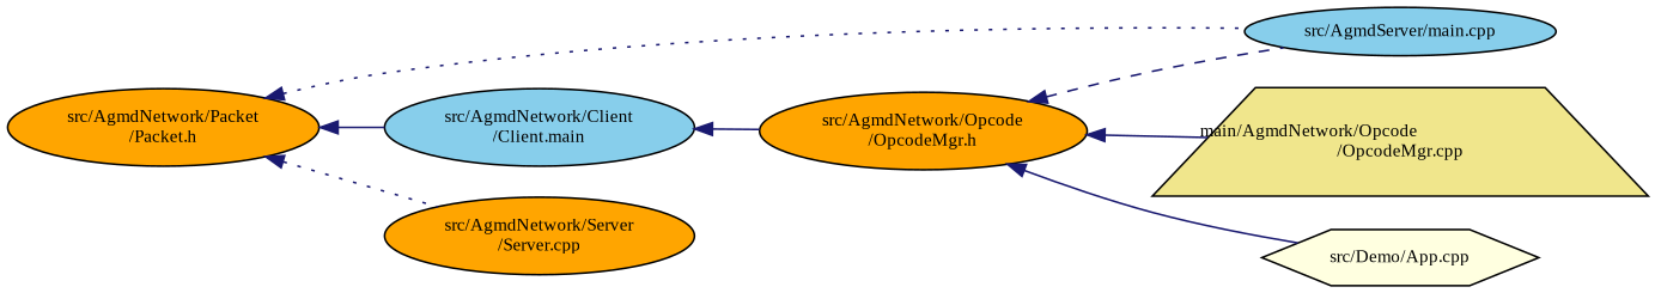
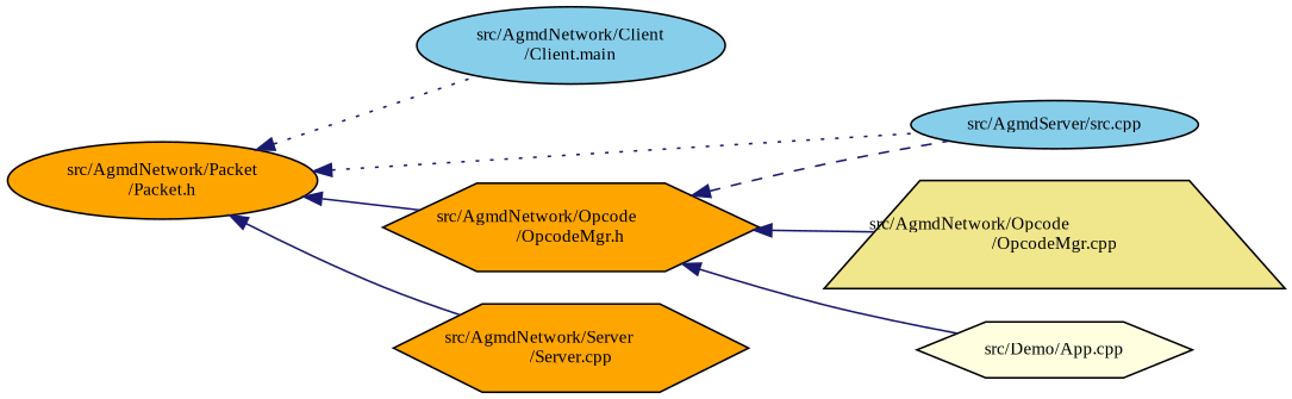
  digraph {
    fontname="Liberation Serif"
    rankdir=LR
    node [color=black fillcolor=orange fontname="Liberation Serif" fontsize=10 shape=ellipse style=filled]
    edge [color=midnightblue dir=back fontname="Liberation Serif" fontsize=10 labelfontname=Helvetica labelfontsize=10 style=solid]
    n1 [fontcolor=black height=0.2 label="src/AgmdNetwork/Packet\l/Packet.h" width=0.4]
    n2 [fillcolor=skyblue height=0.2 label="src/AgmdNetwork/Client\l/Client.main" width=0.4]
-   n3 [height=0.2 label="src/AgmdNetwork/Opcode\l/OpcodeMgr.h" width=0.4]
-   n4 [fillcolor=skyblue height=0.2 label="src/AgmdServer/main.cpp" width=0.4]
-   n5 [height=0.2 label="src/AgmdNetwork/Server\l/Server.cpp" width=0.4]
-   n6 [fillcolor=khaki height=0.2 label="main/AgmdNetwork/Opcode\l/OpcodeMgr.cpp" shape=trapezium width=0.4]
+   n3 [height=0.2 label="src/AgmdNetwork/Opcode\l/OpcodeMgr.h" shape=hexagon width=0.4]
+   n4 [fillcolor=skyblue height=0.2 label="src/AgmdServer/src.cpp" width=0.4]
+   n5 [height=0.2 label="src/AgmdNetwork/Server\l/Server.cpp" shape=hexagon width=0.4]
+   n6 [fillcolor=khaki height=0.2 label="src/AgmdNetwork/Opcode\l/OpcodeMgr.cpp" shape=trapezium width=0.4]
    n7 [fillcolor=lightyellow height=0.2 label="src/Demo/App.cpp" shape=hexagon width=0.4]
-   n1 -> n2
-   n2 -> n3
+   n1 -> n2 [style=dotted]
+   n1 -> n3
    n1 -> n4 [style=dotted]
-   n1 -> n5 [style=dotted]
+   n1 -> n5
    n3 -> n4 [style=dashed]
    n3 -> n6
    n3 -> n7
  }
